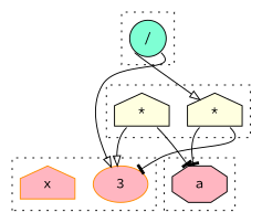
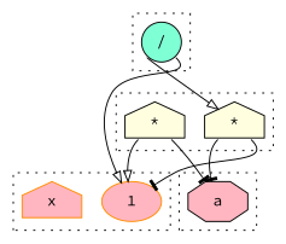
  digraph {
    clusterrank=local
    compound=true
    fontname="Source Code Pro"
    node [style=filled fillcolor=lightpink color=black shape=house fontname="Source Code Pro"]
    edge [tailport=se arrowhead=tee fontname="Source Code Pro"]
-   n1 [label=3 color=darkorange shape=ellipse]
+   n1 [label=1 color=darkorange shape=ellipse]
    n2 [label=x color=darkorange]
    n3 [label=a shape=octagon]
    n4 [label="*" fillcolor=lightyellow]
    n5 [label="*" fillcolor=lightyellow]
    n6 [label="/" fillcolor=aquamarine shape=circle]
    subgraph cluster_1 {
      style=dotted
      n1
      n2
    }
    subgraph cluster_2 {
      style=dotted
      n3
    }
    subgraph cluster_3 {
      style=dotted
      n4
      n5
    }
    subgraph cluster_4 {
      style=dotted
      n6
    }
    n4 -> n1
    n4 -> n3 [tailport=sw]
    n5 -> n1 [tailport=sw arrowhead=onormal]
    n5 -> n3
    n6 -> n1 [arrowhead=onormal]
    n6 -> n4 [tailport=sw arrowhead=onormal]
  }
